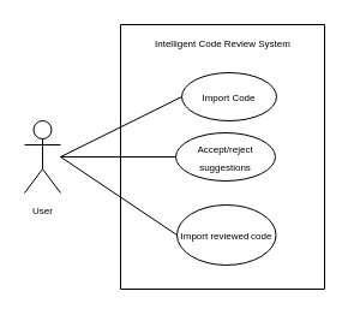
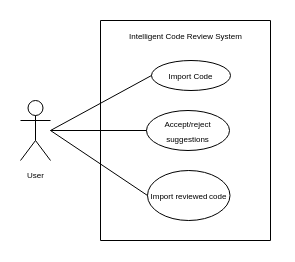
  <mxCell id="0" />
  <mxCell id="1" parent="0" />
  <mxCell id="2" value="&lt;font style=&quot;font-size: 8px;&quot;&gt;User&lt;/font&gt;" style="shape=umlActor;verticalLabelPosition=bottom;verticalAlign=top;html=1;" vertex="1" parent="1"><mxGeometry x="20" y="100" width="30" height="60" as="geometry" /></mxCell>
  <mxCell id="3" value="" style="verticalLabelPosition=bottom;verticalAlign=top;html=1;shape=mxgraph.basic.rect;fillColor2=none;strokeWidth=1;size=20;indent=49.57;" vertex="1" parent="1"><mxGeometry x="100" y="20" width="170" height="220" as="geometry" /></mxCell>
- <mxCell id="4" value="&lt;font style=&quot;font-size: 8px;&quot;&gt;Import Code&lt;/font&gt;" style="ellipse;whiteSpace=wrap;html=1;" vertex="1" parent="1"><mxGeometry x="151" y="60" width="79" height="40" as="geometry" /></mxCell>
+ <mxCell id="4" value="&lt;font style=&quot;font-size: 8px;&quot;&gt;Import Code&lt;/font&gt;" style="ellipse;whiteSpace=wrap;html=1;" vertex="1" parent="1"><mxGeometry x="151" y="60" width="79" height="30" as="geometry" /></mxCell>
  <mxCell id="5" value="&lt;font style=&quot;font-size: 8px;&quot;&gt;Accept/reject suggestions&lt;/font&gt;" style="ellipse;whiteSpace=wrap;html=1;" vertex="1" parent="1"><mxGeometry x="146" y="110" width="83" height="40" as="geometry" /></mxCell>
  <mxCell id="6" value="&lt;font style=&quot;font-size: 8px;&quot;&gt;Import reviewed&lt;/font&gt;&lt;font style=&quot;font-size: 6px;&quot;&gt;&amp;nbsp;&lt;/font&gt;&lt;span style=&quot;font-size: 8px; background-color: initial;&quot;&gt;code&lt;/span&gt;" style="ellipse;whiteSpace=wrap;html=1;" vertex="1" parent="1"><mxGeometry x="147" y="170" width="82.5" height="50" as="geometry" /></mxCell>
  <mxCell id="7" value="" style="endArrow=none;html=1;rounded=0;entryX=0;entryY=0.5;entryDx=0;entryDy=0;" edge="1" parent="1" target="4"><mxGeometry width="50" height="50" relative="1" as="geometry"><mxPoint x="50" y="130" as="sourcePoint" /><mxPoint x="100" y="70" as="targetPoint" /></mxGeometry></mxCell>
  <mxCell id="8" value="" style="endArrow=none;html=1;rounded=0;entryX=0;entryY=0.5;entryDx=0;entryDy=0;" edge="1" parent="1" target="5"><mxGeometry width="50" height="50" relative="1" as="geometry"><mxPoint x="50" y="130" as="sourcePoint" /><mxPoint x="161" y="90" as="targetPoint" /></mxGeometry></mxCell>
  <mxCell id="9" value="" style="endArrow=none;html=1;rounded=0;entryX=0;entryY=0.5;entryDx=0;entryDy=0;" edge="1" parent="1" target="6"><mxGeometry width="50" height="50" relative="1" as="geometry"><mxPoint x="50" y="130" as="sourcePoint" /><mxPoint x="157" y="140" as="targetPoint" /></mxGeometry></mxCell>
  <mxCell id="10" value="&lt;font style=&quot;font-size: 8px;&quot;&gt;Intelligent Code Review System&lt;/font&gt;" style="text;html=1;align=center;verticalAlign=middle;whiteSpace=wrap;rounded=0;" vertex="1" parent="1"><mxGeometry x="98" y="20" width="175" height="30" as="geometry" /></mxCell>
